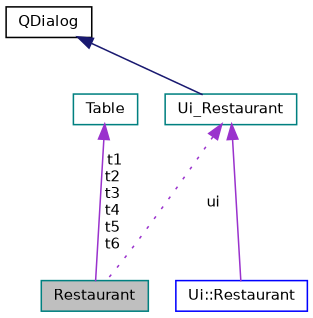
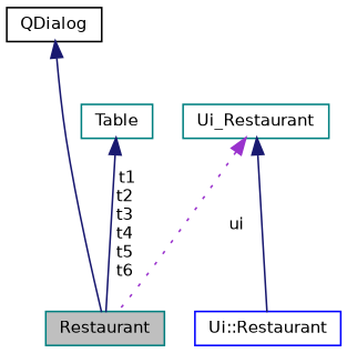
  digraph {
    node [color=teal fillcolor=white fontname=Helvetica fontsize=10 shape=record style=filled]
    edge [color=midnightblue dir=back fontname=Helvetica fontsize=10 labelfontname=Helvetica labelfontsize=10 style=solid]
    n1 [fillcolor=grey75 fontcolor=black height=0.2 label=Restaurant width=0.4]
    n2 [color=black height=0.2 label=QDialog width=0.4]
    n3 [color=blue height=0.2 label="Ui::Restaurant" width=0.4]
    n4 [height=0.2 label=Ui_Restaurant width=0.4]
    n5 [height=0.2 label=Table width=0.4]
-   n2 -> n4
+   n2 -> n1
    n4 -> n1 [color=darkorchid3 label=" ui" style=dotted]
-   n4 -> n3 [color=darkorchid3]
-   n5 -> n1 [color=darkorchid3 label=" t1\nt2\nt3\nt4\nt5\nt6"]
+   n4 -> n3
+   n5 -> n1 [label=" t1\nt2\nt3\nt4\nt5\nt6"]
  }
